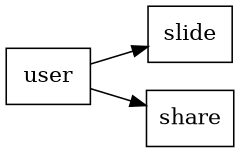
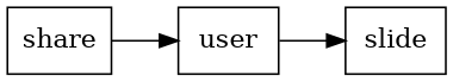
  digraph {
    rankdir=LR
    node [fillcolor=white shape=box syle=filled]
    user
    slide
    share
    user -> slide
-   user -> share
+   share -> user
  }
